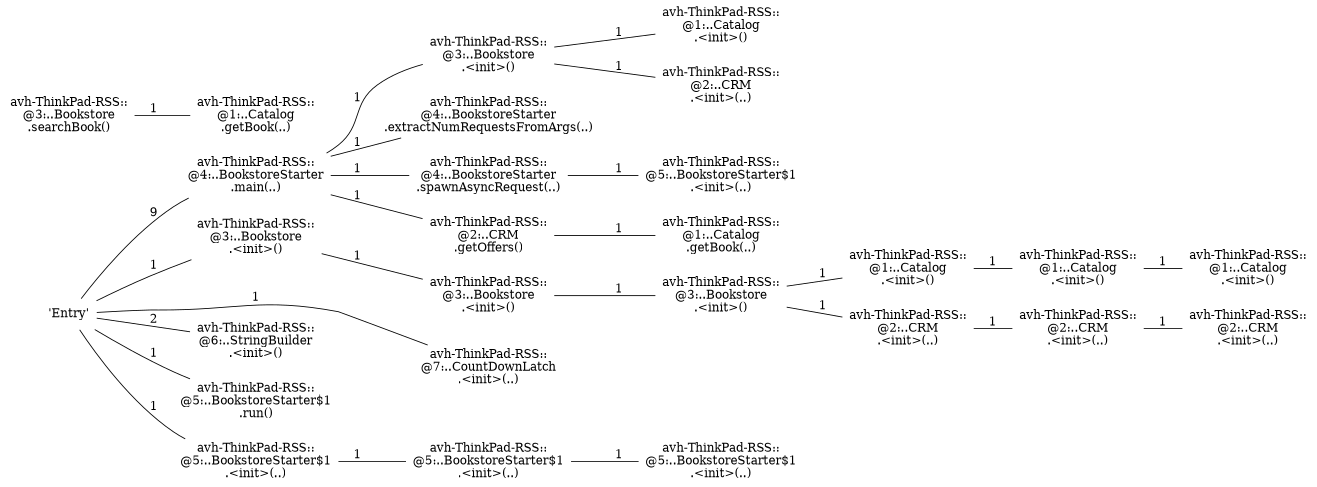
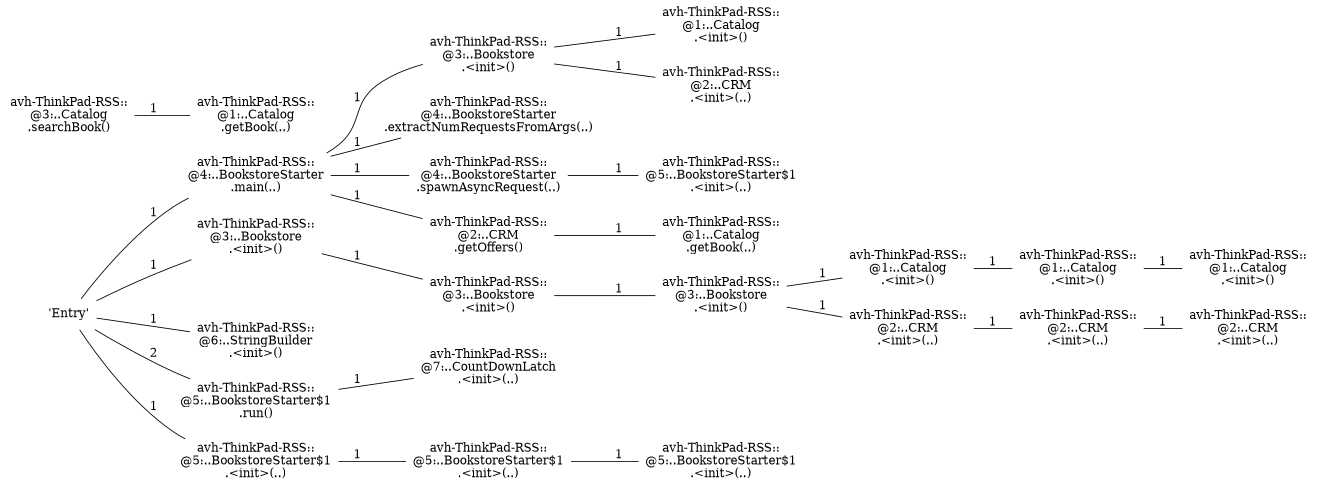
  digraph {
    rankdir=LR
    node [shape=none]
    edge [arrowhead=none style=solid]
    n1 [label="'Entry'"]
    n2 [label="avh-ThinkPad-RSS::\n@4:..BookstoreStarter\n.main(..)"]
    n3 [label="avh-ThinkPad-RSS::\n@5:..BookstoreStarter$1\n.run()"]
    n4 [label="avh-ThinkPad-RSS::\n@3:..Bookstore\n.<init>()"]
    n5 [label="avh-ThinkPad-RSS::\n@6:..StringBuilder\n.<init>()"]
    n6 [label="avh-ThinkPad-RSS::\n@7:..CountDownLatch\n.<init>(..)"]
    n7 [label="avh-ThinkPad-RSS::\n@5:..BookstoreStarter$1\n.<init>(..)"]
    n8 [label="avh-ThinkPad-RSS::\n@3:..Bookstore\n.<init>()"]
    n9 [label="avh-ThinkPad-RSS::\n@4:..BookstoreStarter\n.extractNumRequestsFromArgs(..)"]
    n10 [label="avh-ThinkPad-RSS::\n@4:..BookstoreStarter\n.spawnAsyncRequest(..)"]
    n11 [label="avh-ThinkPad-RSS::\n@2:..CRM\n.getOffers()"]
    n12 [label="avh-ThinkPad-RSS::\n@3:..Bookstore\n.<init>()"]
    n13 [label="avh-ThinkPad-RSS::\n@5:..BookstoreStarter$1\n.<init>(..)"]
    n14 [label="avh-ThinkPad-RSS::\n@1:..Catalog\n.<init>()"]
    n15 [label="avh-ThinkPad-RSS::\n@2:..CRM\n.<init>(..)"]
    n16 [label="avh-ThinkPad-RSS::\n@5:..BookstoreStarter$1\n.<init>(..)"]
-   n17 [label="avh-ThinkPad-RSS::\n@3:..Bookstore\n.searchBook()"]
+   n17 [label="avh-ThinkPad-RSS::\n@3:..Catalog\n.searchBook()"]
    n18 [label="avh-ThinkPad-RSS::\n@1:..Catalog\n.getBook(..)"]
    n19 [label="avh-ThinkPad-RSS::\n@1:..Catalog\n.getBook(..)"]
    n20 [label="avh-ThinkPad-RSS::\n@3:..Bookstore\n.<init>()"]
    n21 [label="avh-ThinkPad-RSS::\n@1:..Catalog\n.<init>()"]
    n22 [label="avh-ThinkPad-RSS::\n@2:..CRM\n.<init>(..)"]
    n23 [label="avh-ThinkPad-RSS::\n@1:..Catalog\n.<init>()"]
    n24 [label="avh-ThinkPad-RSS::\n@2:..CRM\n.<init>(..)"]
    n25 [label="avh-ThinkPad-RSS::\n@1:..Catalog\n.<init>()"]
    n26 [label="avh-ThinkPad-RSS::\n@2:..CRM\n.<init>(..)"]
    n27 [label="avh-ThinkPad-RSS::\n@5:..BookstoreStarter$1\n.<init>(..)"]
-   n1 -> n2 [label=9]
-   n1 -> n3 [label=1]
+   n1 -> n2 [label=1]
+   n1 -> n3 [label=2]
    n1 -> n4 [label=1]
-   n1 -> n5 [label=2]
-   n1 -> n6 [label=1]
+   n1 -> n5 [label=1]
+   n3 -> n6 [label=1]
    n1 -> n7 [label=1]
    n2 -> n8 [label=1]
    n2 -> n9 [label=1]
    n2 -> n10 [label=1]
    n2 -> n11 [label=1]
    n4 -> n12 [label=1]
    n7 -> n13 [label=1]
    n8 -> n14 [label=1]
    n8 -> n15 [label=1]
    n10 -> n16 [label=1]
    n11 -> n19 [label=1]
    n12 -> n20 [label=1]
    n13 -> n27 [label=1]
    n17 -> n18 [label=1]
    n20 -> n21 [label=1]
    n20 -> n22 [label=1]
    n21 -> n23 [label=1]
    n22 -> n24 [label=1]
    n23 -> n25 [label=1]
    n24 -> n26 [label=1]
  }
